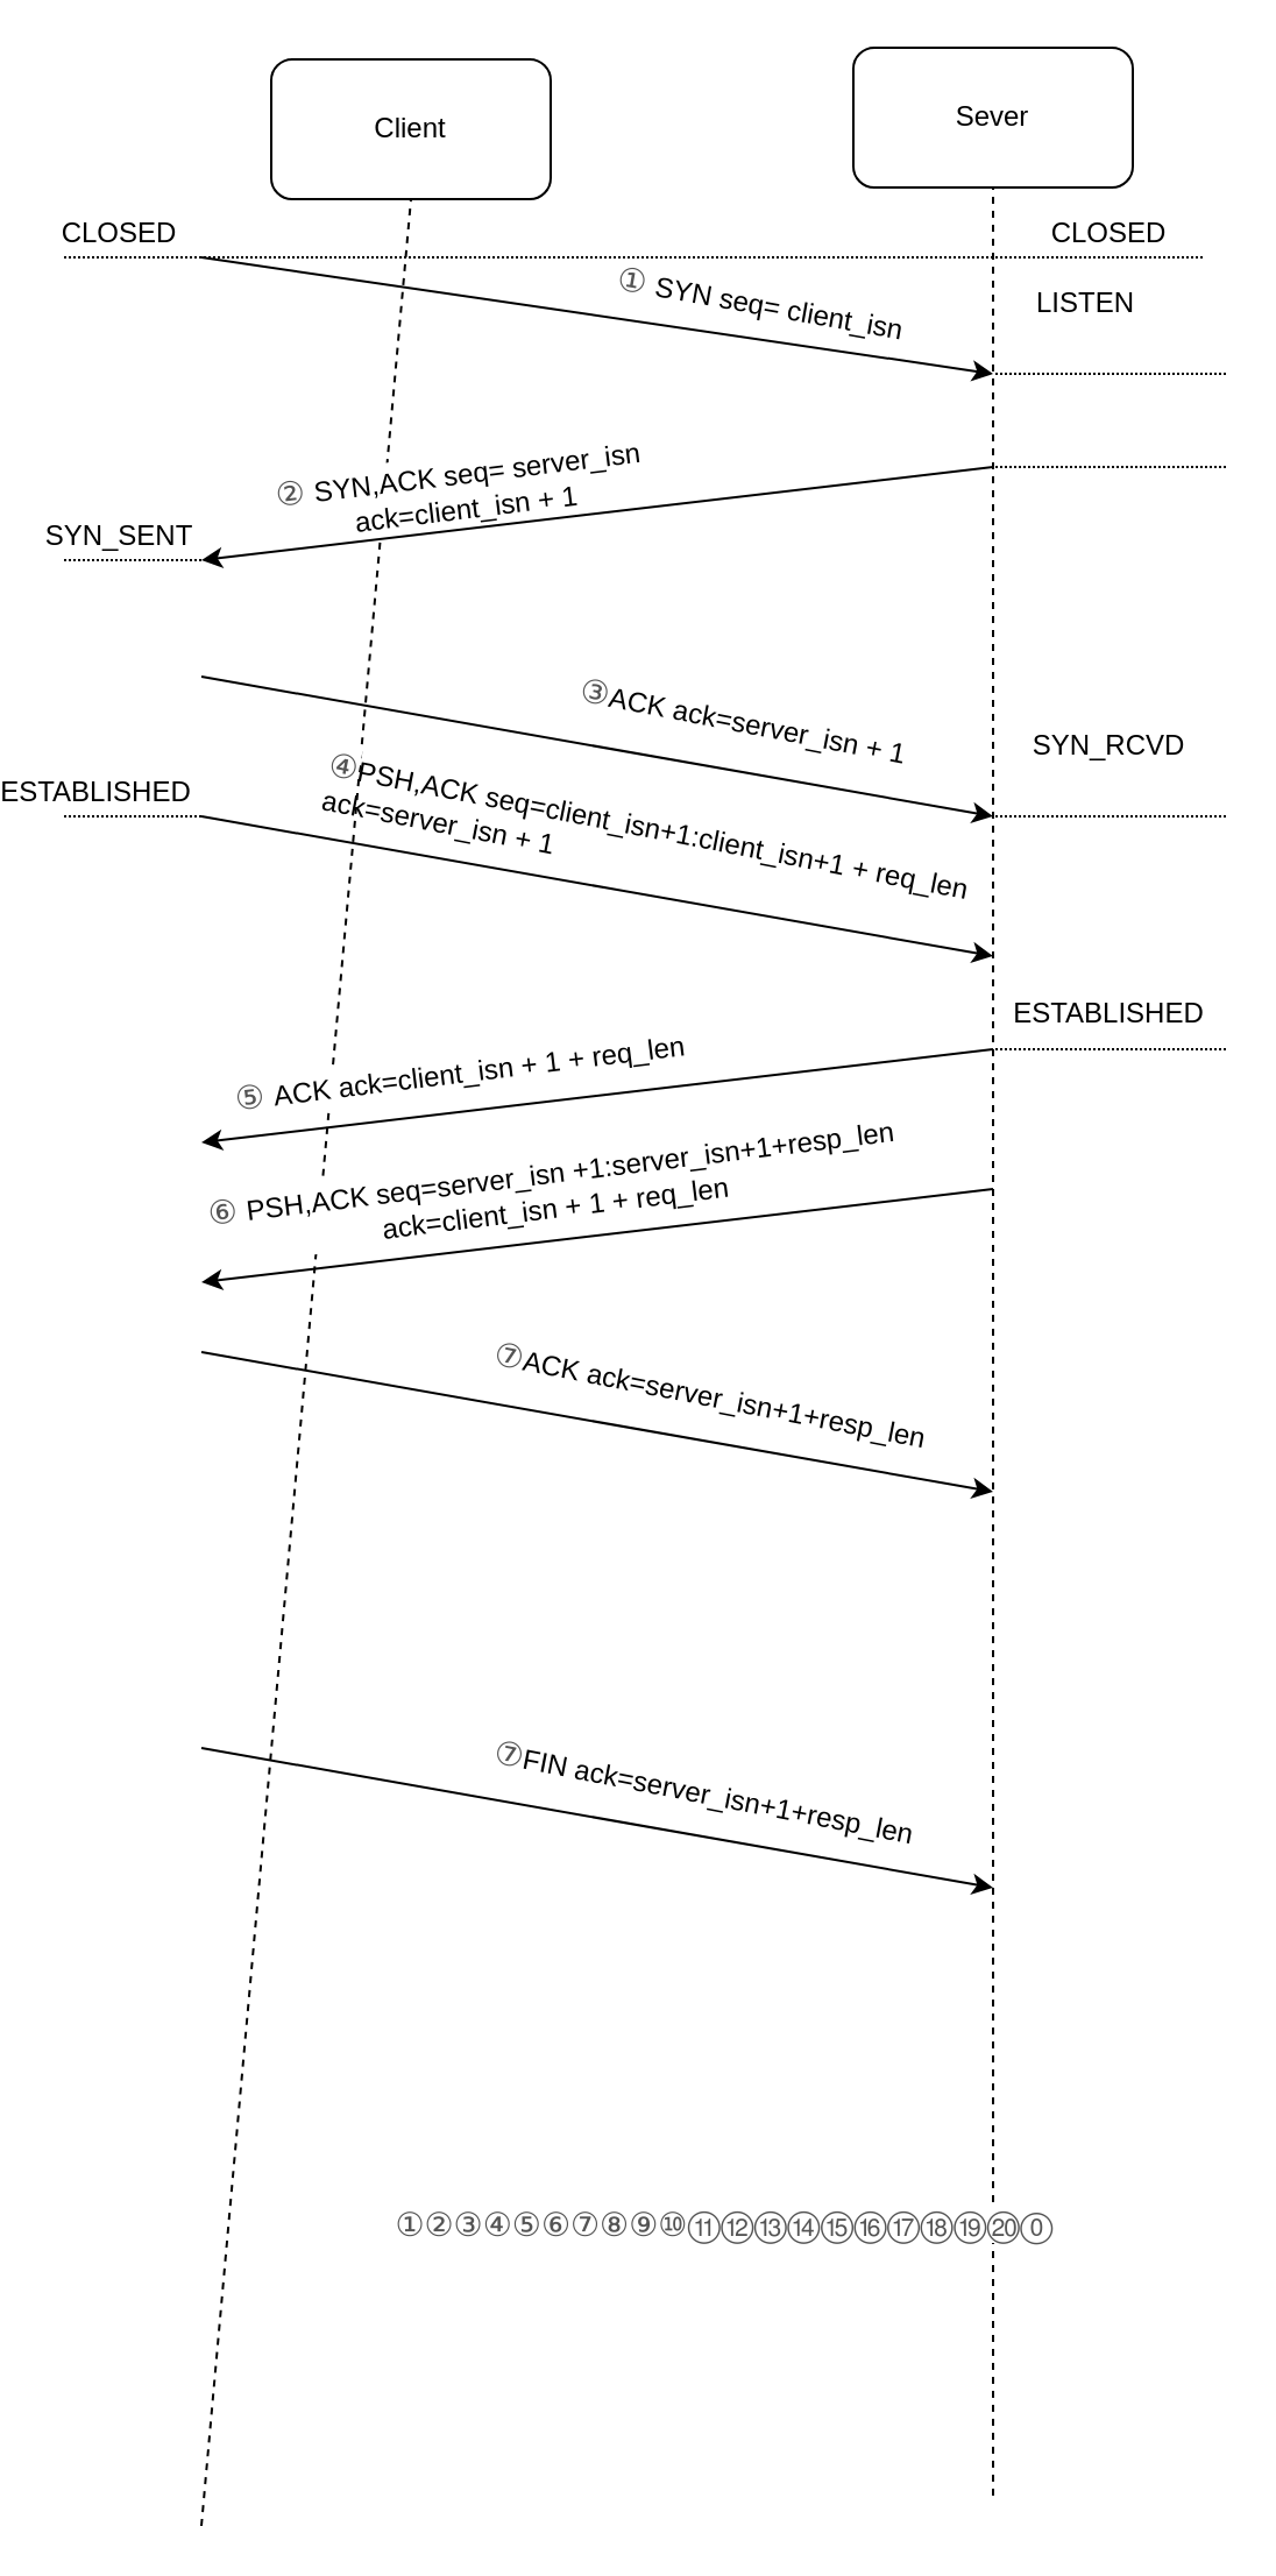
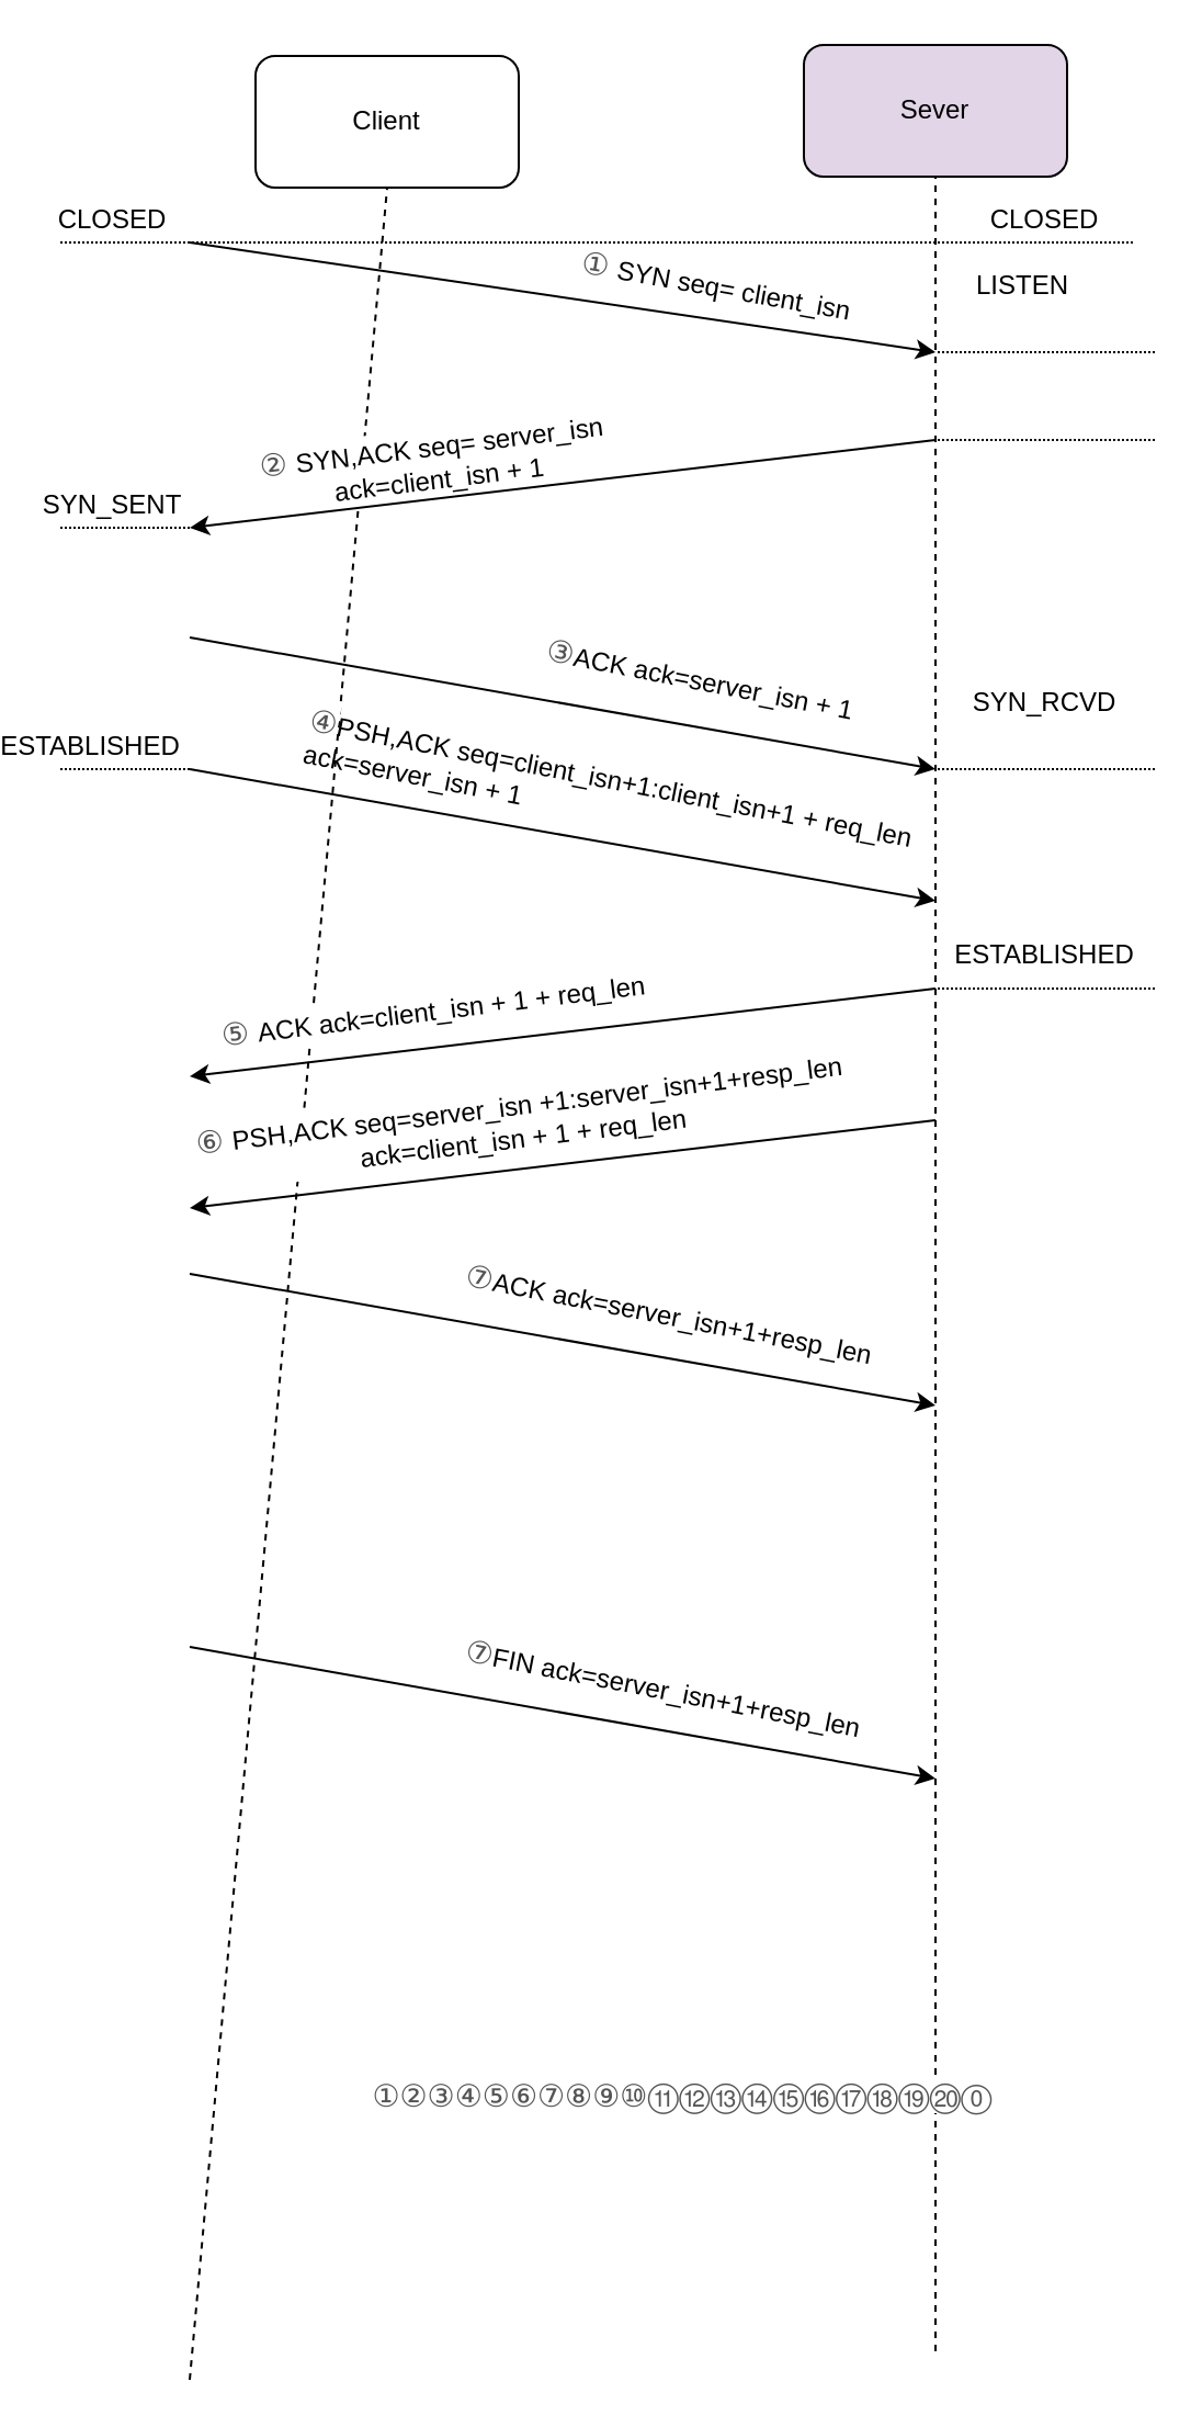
  <mxCell id="0" />
  <mxCell id="1" parent="0" />
  <mxCell id="2" value="Client" style="rounded=1;whiteSpace=wrap;html=1;" parent="1" vertex="1"><mxGeometry x="110" y="25" width="120" height="60" as="geometry" /></mxCell>
- <mxCell id="3" value="Sever" style="rounded=1;whiteSpace=wrap;html=1;" parent="1" vertex="1"><mxGeometry x="360" y="20" width="120" height="60" as="geometry" /></mxCell>
+ <mxCell id="3" value="Sever" style="rounded=1;whiteSpace=wrap;html=1;fillColor=#e1d5e7;" parent="1" vertex="1"><mxGeometry x="360" y="20" width="120" height="60" as="geometry" /></mxCell>
  <mxCell id="4" value="" style="endArrow=none;dashed=1;html=1;entryX=0.5;entryY=1;entryDx=0;entryDy=0;" parent="1" target="2" edge="1"><mxGeometry width="50" height="50" relative="1" as="geometry"><mxPoint x="80" y="1084" as="sourcePoint" /><mxPoint x="70" y="100" as="targetPoint" /></mxGeometry></mxCell>
  <mxCell id="5" value="" style="endArrow=none;dashed=1;html=1;entryX=0.5;entryY=1;entryDx=0;entryDy=0;" parent="1" target="3" edge="1"><mxGeometry width="50" height="50" relative="1" as="geometry"><mxPoint x="420" y="1071" as="sourcePoint" /><mxPoint x="90" y="90" as="targetPoint" /></mxGeometry></mxCell>
  <mxCell id="6" value="" style="endArrow=classic;html=1;" parent="1" edge="1"><mxGeometry width="50" height="50" relative="1" as="geometry"><mxPoint x="80" y="110" as="sourcePoint" /><mxPoint x="420" y="160" as="targetPoint" /></mxGeometry></mxCell>
  <mxCell id="7" value="&lt;span style=&quot;color: rgb(84 , 84 , 84) ; font-family: &amp;#34;arial&amp;#34; , sans-serif ; font-size: 14px ; text-align: left ; white-space: normal&quot;&gt;①&amp;nbsp;&lt;/span&gt;SYN seq= client_isn" style="text;html=1;resizable=0;points=[];align=center;verticalAlign=middle;labelBackgroundColor=#ffffff;direction=west;rotation=10;" parent="6" vertex="1" connectable="0"><mxGeometry x="-0.013" y="2" relative="1" as="geometry"><mxPoint x="71.5" y="-3" as="offset" /></mxGeometry></mxCell>
  <mxCell id="8" value="" style="endArrow=classic;html=1;" parent="1" edge="1"><mxGeometry width="50" height="50" relative="1" as="geometry"><mxPoint x="420" y="200" as="sourcePoint" /><mxPoint x="80" y="240" as="targetPoint" /></mxGeometry></mxCell>
  <mxCell id="9" value="&lt;div style=&quot;text-align: center&quot;&gt;&lt;span style=&quot;color: rgb(84 , 84 , 84) ; font-family: &amp;#34;arial&amp;#34; , sans-serif ; font-size: 14px ; text-align: left ; white-space: normal&quot;&gt;②&amp;nbsp;&lt;/span&gt;SYN,ACK seq= server_isn&lt;/div&gt;&amp;nbsp;ack=client_isn + 1" style="text;html=1;resizable=0;points=[];align=center;verticalAlign=middle;labelBackgroundColor=#ffffff;direction=west;rotation=353;" parent="8" vertex="1" connectable="0"><mxGeometry x="0.117" y="-1" relative="1" as="geometry"><mxPoint x="-40" y="-11.5" as="offset" /></mxGeometry></mxCell>
  <mxCell id="10" value="" style="endArrow=classic;html=1;" parent="1" edge="1"><mxGeometry width="50" height="50" relative="1" as="geometry"><mxPoint x="80" y="290" as="sourcePoint" /><mxPoint x="420" y="350" as="targetPoint" /></mxGeometry></mxCell>
  <mxCell id="11" value="&lt;span style=&quot;color: rgb(84 , 84 , 84) ; font-family: &amp;#34;arial&amp;#34; , sans-serif ; font-size: 14px ; text-align: left ; background-color: rgb(255 , 255 , 255)&quot;&gt;①②③④⑤⑥⑦⑧⑨⑩⑪⑫⑬⑭⑮⑯⑰⑱⑲⑳⓪&lt;/span&gt;" style="text;html=1;strokeColor=none;fillColor=none;align=center;verticalAlign=middle;whiteSpace=wrap;rounded=0;" vertex="1" parent="1"><mxGeometry x="285" y="945" width="40" height="20" as="geometry" /></mxCell>
  <mxCell id="12" value="&lt;span style=&quot;color: rgb(84 , 84 , 84) ; font-family: &amp;#34;arial&amp;#34; , sans-serif ; font-size: 14px ; white-space: normal ; background-color: rgb(255 , 255 , 255)&quot;&gt;③&lt;/span&gt;ACK&amp;nbsp;ack=server_isn + 1" style="text;html=1;resizable=0;points=[];autosize=1;align=left;verticalAlign=top;spacingTop=-4;rotation=11;" parent="1" vertex="1"><mxGeometry x="240" y="300" width="160" height="20" as="geometry" /></mxCell>
  <mxCell id="13" value="" style="endArrow=classic;html=1;" parent="1" edge="1"><mxGeometry width="50" height="50" relative="1" as="geometry"><mxPoint x="80" y="350" as="sourcePoint" /><mxPoint x="420" y="410" as="targetPoint" /></mxGeometry></mxCell>
  <mxCell id="14" value="&lt;span style=&quot;color: rgb(84 , 84 , 84) ; font-family: &amp;#34;arial&amp;#34; , sans-serif ; font-size: 14px ; white-space: normal ; background-color: rgb(255 , 255 , 255)&quot;&gt;④&lt;/span&gt;PSH,ACK seq=client_isn+1:client_isn+1 + req_len&lt;br&gt;ack=server_isn + 1" style="text;html=1;resizable=0;points=[];autosize=1;align=left;verticalAlign=top;spacingTop=-4;rotation=11;" parent="1" vertex="1"><mxGeometry x="130" y="345" width="300" height="30" as="geometry" /></mxCell>
  <mxCell id="15" value="" style="endArrow=none;html=1;dashed=1;dashPattern=1 1;" parent="1" edge="1"><mxGeometry width="50" height="50" relative="1" as="geometry"><mxPoint x="510" y="110" as="sourcePoint" /><mxPoint x="20" y="110" as="targetPoint" /></mxGeometry></mxCell>
  <mxCell id="16" value="CLOSED" style="text;html=1;strokeColor=none;fillColor=none;align=center;verticalAlign=middle;whiteSpace=wrap;rounded=0;" parent="1" vertex="1"><mxGeometry x="450" y="90" width="40" height="20" as="geometry" /></mxCell>
  <mxCell id="17" value="CLOSED" style="text;html=1;strokeColor=none;fillColor=none;align=center;verticalAlign=middle;whiteSpace=wrap;rounded=0;" parent="1" vertex="1"><mxGeometry x="30" y="90" width="30" height="20" as="geometry" /></mxCell>
  <mxCell id="18" value="" style="endArrow=none;html=1;dashed=1;dashPattern=1 1;" parent="1" edge="1"><mxGeometry width="50" height="50" relative="1" as="geometry"><mxPoint x="520" y="200" as="sourcePoint" /><mxPoint x="420" y="200" as="targetPoint" /></mxGeometry></mxCell>
  <mxCell id="19" value="LISTEN" style="text;html=1;strokeColor=none;fillColor=none;align=center;verticalAlign=middle;whiteSpace=wrap;rounded=0;" parent="1" vertex="1"><mxGeometry x="440" y="120" width="40" height="20" as="geometry" /></mxCell>
  <mxCell id="20" value="" style="endArrow=none;html=1;dashed=1;dashPattern=1 1;" parent="1" edge="1"><mxGeometry width="50" height="50" relative="1" as="geometry"><mxPoint x="80" y="240" as="sourcePoint" /><mxPoint x="20" y="240" as="targetPoint" /></mxGeometry></mxCell>
  <mxCell id="21" value="SYN_SENT" style="text;html=1;strokeColor=none;fillColor=none;align=center;verticalAlign=middle;whiteSpace=wrap;rounded=0;" parent="1" vertex="1"><mxGeometry x="30" y="220" width="30" height="20" as="geometry" /></mxCell>
  <mxCell id="22" value="" style="endArrow=none;html=1;dashed=1;dashPattern=1 1;" parent="1" edge="1"><mxGeometry width="50" height="50" relative="1" as="geometry"><mxPoint x="520" y="350" as="sourcePoint" /><mxPoint x="420" y="350" as="targetPoint" /></mxGeometry></mxCell>
  <mxCell id="23" value="SYN_RCVD" style="text;html=1;strokeColor=none;fillColor=none;align=center;verticalAlign=middle;whiteSpace=wrap;rounded=0;" parent="1" vertex="1"><mxGeometry x="450" y="310" width="40" height="20" as="geometry" /></mxCell>
  <mxCell id="24" value="" style="endArrow=none;html=1;dashed=1;dashPattern=1 1;" parent="1" edge="1"><mxGeometry width="50" height="50" relative="1" as="geometry"><mxPoint x="520" y="450" as="sourcePoint" /><mxPoint x="420" y="450" as="targetPoint" /></mxGeometry></mxCell>
  <mxCell id="25" value="ESTABLISHED" style="text;html=1;strokeColor=none;fillColor=none;align=center;verticalAlign=middle;whiteSpace=wrap;rounded=0;" parent="1" vertex="1"><mxGeometry x="450" y="425" width="40" height="20" as="geometry" /></mxCell>
  <mxCell id="26" value="" style="endArrow=none;html=1;dashed=1;dashPattern=1 1;" parent="1" edge="1"><mxGeometry width="50" height="50" relative="1" as="geometry"><mxPoint x="80" y="350" as="sourcePoint" /><mxPoint x="20" y="350" as="targetPoint" /></mxGeometry></mxCell>
  <mxCell id="27" value="ESTABLISHED" style="text;html=1;strokeColor=none;fillColor=none;align=center;verticalAlign=middle;whiteSpace=wrap;rounded=0;" parent="1" vertex="1"><mxGeometry x="20" y="330" width="30" height="20" as="geometry" /></mxCell>
  <mxCell id="28" value="" style="endArrow=classic;html=1;" parent="1" edge="1"><mxGeometry width="50" height="50" relative="1" as="geometry"><mxPoint x="420" y="450" as="sourcePoint" /><mxPoint x="80" y="490" as="targetPoint" /></mxGeometry></mxCell>
  <mxCell id="29" value="&lt;span style=&quot;color: rgb(84 , 84 , 84) ; font-family: &amp;#34;arial&amp;#34; , sans-serif ; font-size: 14px ; text-align: left ; white-space: normal&quot;&gt;⑤&amp;nbsp;&lt;/span&gt;ACK&amp;nbsp;ack=client_isn + 1 + req_len" style="text;html=1;resizable=0;points=[];align=center;verticalAlign=middle;labelBackgroundColor=#ffffff;direction=west;rotation=353;" parent="28" vertex="1" connectable="0"><mxGeometry x="0.117" y="-1" relative="1" as="geometry"><mxPoint x="-40" y="-11.5" as="offset" /></mxGeometry></mxCell>
  <mxCell id="30" value="" style="endArrow=classic;html=1;" edge="1" parent="1"><mxGeometry width="50" height="50" relative="1" as="geometry"><mxPoint x="420" y="510" as="sourcePoint" /><mxPoint x="80" y="550" as="targetPoint" /></mxGeometry></mxCell>
  <mxCell id="31" value="&lt;span style=&quot;color: rgb(84 , 84 , 84) ; font-family: &amp;#34;arial&amp;#34; , sans-serif ; font-size: 14px ; text-align: left ; white-space: normal&quot;&gt;⑥&lt;/span&gt;&lt;span style=&quot;color: rgb(84 , 84 , 84) ; font-family: &amp;#34;arial&amp;#34; , sans-serif ; font-size: 14px ; text-align: left ; white-space: normal&quot;&gt;&amp;nbsp;&lt;/span&gt;PSH,ACK seq=server_isn +1:server_isn+1+resp_len&lt;br&gt;ack=client_isn + 1 + req_len" style="text;html=1;resizable=0;points=[];align=center;verticalAlign=middle;labelBackgroundColor=#ffffff;direction=west;rotation=353;" vertex="1" connectable="0" parent="30"><mxGeometry x="0.117" y="-1" relative="1" as="geometry"><mxPoint y="-21.5" as="offset" /></mxGeometry></mxCell>
  <mxCell id="32" value="" style="endArrow=classic;html=1;" edge="1" parent="1"><mxGeometry width="50" height="50" relative="1" as="geometry"><mxPoint x="80" y="580" as="sourcePoint" /><mxPoint x="420" y="640" as="targetPoint" /></mxGeometry></mxCell>
  <mxCell id="33" value="&lt;span style=&quot;color: rgb(84 , 84 , 84) ; font-family: &amp;#34;arial&amp;#34; , sans-serif ; font-size: 14px ; white-space: normal ; background-color: rgb(255 , 255 , 255)&quot;&gt;⑦&lt;/span&gt;ACK&amp;nbsp;ack=server_isn+1+resp_len" style="text;html=1;resizable=0;points=[];autosize=1;align=left;verticalAlign=top;spacingTop=-4;rotation=11;" vertex="1" parent="1"><mxGeometry x="203" y="590" width="210" height="20" as="geometry" /></mxCell>
  <mxCell id="34" value="" style="endArrow=none;html=1;dashed=1;dashPattern=1 1;" edge="1" parent="1"><mxGeometry width="50" height="50" relative="1" as="geometry"><mxPoint x="520" y="160" as="sourcePoint" /><mxPoint x="420" y="160" as="targetPoint" /></mxGeometry></mxCell>
  <mxCell id="35" value="" style="endArrow=classic;html=1;" edge="1" parent="1"><mxGeometry width="50" height="50" relative="1" as="geometry"><mxPoint x="80" y="750" as="sourcePoint" /><mxPoint x="420" y="810" as="targetPoint" /></mxGeometry></mxCell>
  <mxCell id="36" value="&lt;span style=&quot;color: rgb(84 , 84 , 84) ; font-family: &amp;#34;arial&amp;#34; , sans-serif ; font-size: 14px ; white-space: normal ; background-color: rgb(255 , 255 , 255)&quot;&gt;⑦&lt;/span&gt;FIN ack=server_isn+1+resp_len" style="text;html=1;resizable=0;points=[];autosize=1;align=left;verticalAlign=top;spacingTop=-4;rotation=11;" vertex="1" parent="1"><mxGeometry x="203" y="760" width="200" height="20" as="geometry" /></mxCell>
